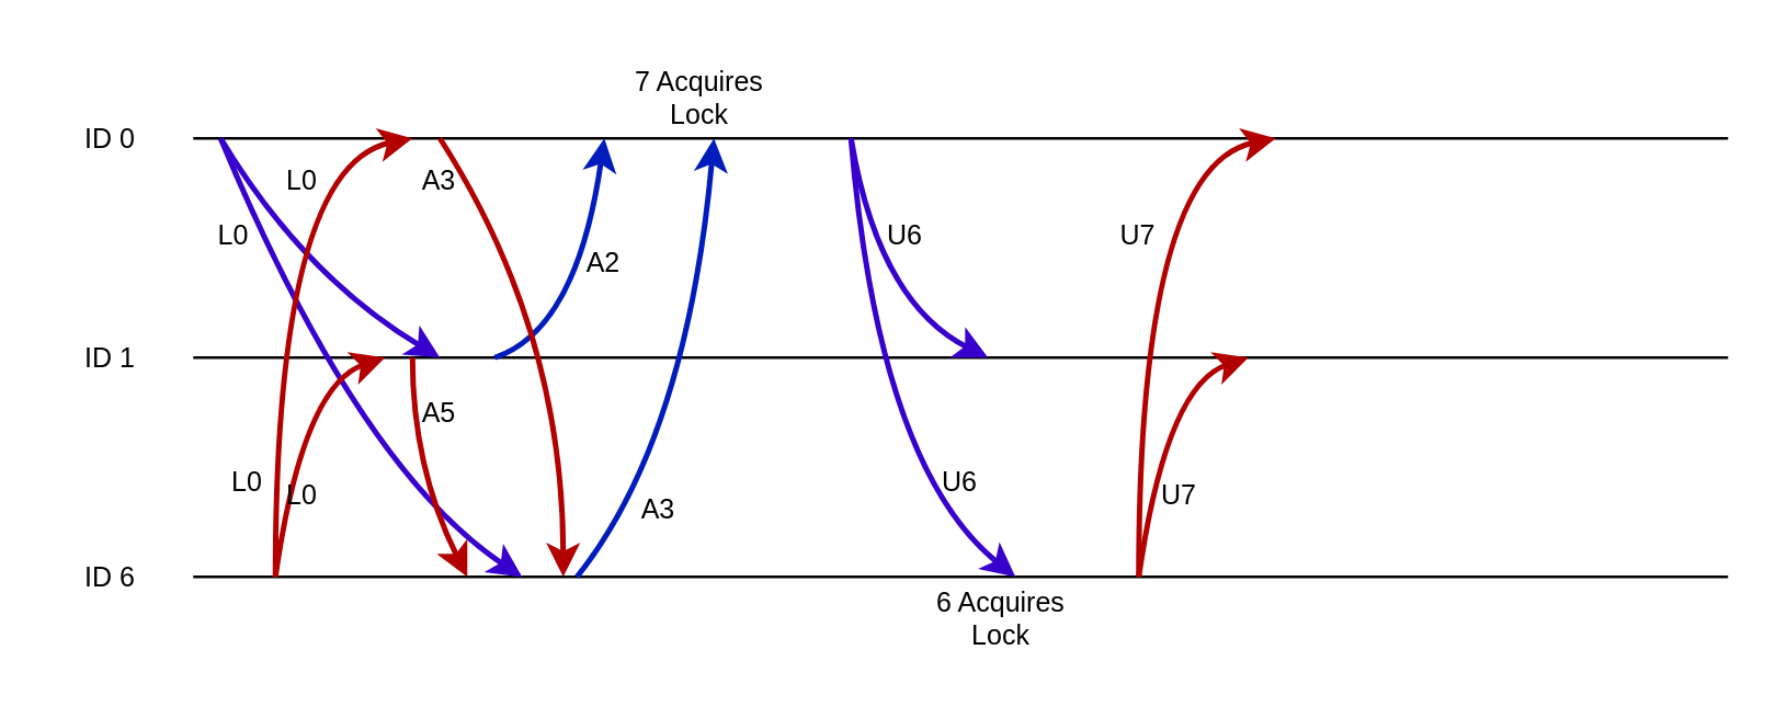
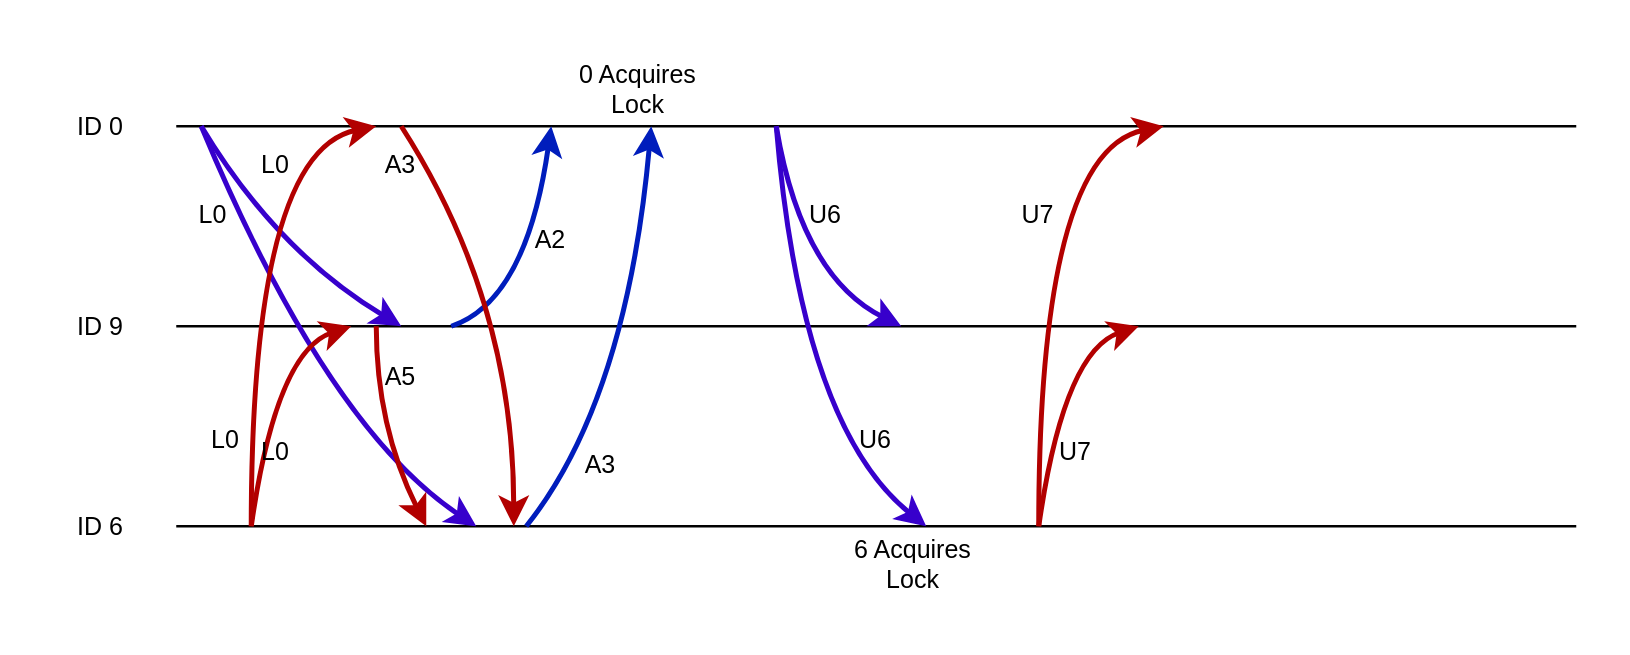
  <mxCell id="0" />
  <mxCell id="1" parent="0" />
  <mxCell id="2" value="" style="endArrow=none;html=1;" edge="1" parent="1"><mxGeometry width="50" height="50" relative="1" as="geometry"><mxPoint x="70" y="50" as="sourcePoint" /><mxPoint x="630" y="50" as="targetPoint" /></mxGeometry></mxCell>
  <mxCell id="3" value="" style="endArrow=none;html=1;" edge="1" parent="1"><mxGeometry width="50" height="50" relative="1" as="geometry"><mxPoint x="70" y="130" as="sourcePoint" /><mxPoint x="630" y="130" as="targetPoint" /></mxGeometry></mxCell>
  <mxCell id="4" value="" style="endArrow=none;html=1;" edge="1" parent="1"><mxGeometry width="50" height="50" relative="1" as="geometry"><mxPoint x="70" y="210" as="sourcePoint" /><mxPoint x="630" y="210" as="targetPoint" /></mxGeometry></mxCell>
  <mxCell id="5" value="" style="curved=1;endArrow=classic;strokeColor=#3700CC;strokeWidth=2;html=1;fontStyle=0" edge="1" parent="1"><mxGeometry width="50" height="50" relative="1" as="geometry"><mxPoint x="80" y="50" as="sourcePoint" /><mxPoint x="160" y="130" as="targetPoint" /><Array as="points"><mxPoint x="110" y="100" /><mxPoint x="160" y="130" /></Array></mxGeometry></mxCell>
  <mxCell id="6" value="" style="curved=1;endArrow=classic;html=1;strokeColor=#3700CC;strokeWidth=2;" edge="1" parent="1"><mxGeometry width="50" height="50" relative="1" as="geometry"><mxPoint x="80" y="50" as="sourcePoint" /><mxPoint x="190" y="210" as="targetPoint" /><Array as="points"><mxPoint x="130" y="170" /><mxPoint x="190" y="210" /></Array></mxGeometry></mxCell>
  <mxCell id="7" value="&lt;div style=&quot;font-size: 10px;&quot;&gt;L0&lt;/div&gt;" style="text;html=1;strokeColor=none;fillColor=none;align=center;verticalAlign=middle;whiteSpace=wrap;rounded=0;fontColor=#000000;fontSize=10;" vertex="1" parent="1"><mxGeometry x="100" y="60" width="20" height="10" as="geometry" /></mxCell>
  <mxCell id="8" value="L0" style="text;html=1;strokeColor=none;fillColor=none;align=center;verticalAlign=middle;whiteSpace=wrap;rounded=0;fontColor=#000000;fontSize=10;" vertex="1" parent="1"><mxGeometry x="75" y="80" width="20" height="10" as="geometry" /></mxCell>
  <mxCell id="9" value="" style="curved=1;endArrow=classic;strokeColor=#B20000;strokeWidth=2;html=1;fontStyle=0;fillColor=#e51400;" edge="1" parent="1"><mxGeometry width="50" height="50" relative="1" as="geometry"><mxPoint x="100" y="210" as="sourcePoint" /><mxPoint x="140" y="130" as="targetPoint" /><Array as="points"><mxPoint x="110" y="140" /><mxPoint x="140" y="130" /></Array></mxGeometry></mxCell>
  <mxCell id="10" value="" style="curved=1;endArrow=classic;strokeColor=#B20000;strokeWidth=2;html=1;fontStyle=0;fillColor=#e51400;" edge="1" parent="1"><mxGeometry width="50" height="50" relative="1" as="geometry"><mxPoint x="100" y="210" as="sourcePoint" /><mxPoint x="150" y="50" as="targetPoint" /><Array as="points"><mxPoint x="100" y="60" /><mxPoint x="150" y="50" /></Array></mxGeometry></mxCell>
  <mxCell id="11" value="L0" style="text;html=1;strokeColor=none;fillColor=none;align=center;verticalAlign=middle;whiteSpace=wrap;rounded=0;fontColor=#000000;fontSize=10;" vertex="1" parent="1"><mxGeometry x="80" y="170" width="20" height="10" as="geometry" /></mxCell>
  <mxCell id="12" value="L0" style="text;html=1;strokeColor=none;fillColor=none;align=center;verticalAlign=middle;whiteSpace=wrap;rounded=0;fontColor=#000000;fontSize=10;" vertex="1" parent="1"><mxGeometry x="95" y="170" width="30" height="20" as="geometry" /></mxCell>
  <mxCell id="13" value="" style="curved=1;endArrow=classic;strokeColor=#B20000;strokeWidth=2;html=1;fontStyle=0;fillColor=#e51400;" edge="1" parent="1"><mxGeometry width="50" height="50" relative="1" as="geometry"><mxPoint x="150" y="130" as="sourcePoint" /><mxPoint x="170" y="210" as="targetPoint" /><Array as="points"><mxPoint x="150" y="170" /><mxPoint x="170" y="210" /></Array></mxGeometry></mxCell>
  <mxCell id="14" value="&lt;div&gt;A5&lt;/div&gt;" style="text;html=1;strokeColor=none;fillColor=none;align=center;verticalAlign=middle;whiteSpace=wrap;rounded=0;fontSize=10;fontColor=#000000;" vertex="1" parent="1"><mxGeometry x="140" y="140" width="40" height="20" as="geometry" /></mxCell>
  <mxCell id="15" value="" style="curved=1;endArrow=classic;strokeColor=#001DBC;strokeWidth=2;html=1;fontStyle=0;fillColor=#0050ef;" edge="1" parent="1"><mxGeometry width="50" height="50" relative="1" as="geometry"><mxPoint x="180" y="130" as="sourcePoint" /><mxPoint x="220" y="50" as="targetPoint" /><Array as="points"><mxPoint x="210" y="120" /><mxPoint x="220" y="50" /></Array></mxGeometry></mxCell>
  <mxCell id="16" value="&lt;div&gt;A2&lt;/div&gt;" style="text;html=1;strokeColor=none;fillColor=none;align=center;verticalAlign=middle;whiteSpace=wrap;rounded=0;fontSize=10;fontColor=#000000;" vertex="1" parent="1"><mxGeometry x="210" y="90" width="20" height="10" as="geometry" /></mxCell>
  <mxCell id="17" value="" style="curved=1;endArrow=classic;strokeColor=#001DBC;strokeWidth=2;html=1;fontStyle=0;fillColor=#0050ef;" edge="1" parent="1"><mxGeometry width="50" height="50" relative="1" as="geometry"><mxPoint x="210" y="210" as="sourcePoint" /><mxPoint x="260" y="50" as="targetPoint" /><Array as="points"><mxPoint x="250" y="160" /><mxPoint x="260" y="50" /></Array></mxGeometry></mxCell>
  <mxCell id="18" value="&lt;div&gt;A3&lt;/div&gt;" style="text;html=1;strokeColor=none;fillColor=none;align=center;verticalAlign=middle;whiteSpace=wrap;rounded=0;fontSize=10;fontColor=#000000;" vertex="1" parent="1"><mxGeometry x="230" y="180" width="20" height="10" as="geometry" /></mxCell>
  <mxCell id="19" value="" style="curved=1;endArrow=classic;strokeColor=#B20000;strokeWidth=2;html=1;fontStyle=0;fillColor=#e51400;" edge="1" parent="1"><mxGeometry width="50" height="50" relative="1" as="geometry"><mxPoint x="160" y="50" as="sourcePoint" /><mxPoint x="205" y="210" as="targetPoint" /><Array as="points"><mxPoint x="205" y="120" /><mxPoint x="205" y="210" /></Array></mxGeometry></mxCell>
  <mxCell id="20" value="A3" style="text;html=1;strokeColor=none;fillColor=none;align=center;verticalAlign=middle;whiteSpace=wrap;rounded=0;fontColor=#000000;fontSize=10;" vertex="1" parent="1"><mxGeometry x="150" y="60" width="20" height="10" as="geometry" /></mxCell>
  <mxCell id="21" value="" style="curved=1;endArrow=classic;html=1;strokeColor=#3700CC;strokeWidth=2;" edge="1" parent="1"><mxGeometry width="50" height="50" relative="1" as="geometry"><mxPoint x="310" y="50" as="sourcePoint" /><mxPoint x="370" y="210" as="targetPoint" /><Array as="points"><mxPoint x="320" y="170" /><mxPoint x="370" y="210" /></Array></mxGeometry></mxCell>
  <mxCell id="22" value="" style="curved=1;endArrow=classic;html=1;strokeColor=#3700CC;strokeWidth=2;" edge="1" parent="1"><mxGeometry width="50" height="50" relative="1" as="geometry"><mxPoint x="310" y="50" as="sourcePoint" /><mxPoint x="360" y="130" as="targetPoint" /><Array as="points"><mxPoint x="320" y="110" /><mxPoint x="360" y="130" /></Array></mxGeometry></mxCell>
  <mxCell id="23" value="" style="curved=1;endArrow=classic;strokeColor=#B20000;strokeWidth=2;html=1;fontStyle=0;fillColor=#e51400;" edge="1" parent="1"><mxGeometry width="50" height="50" relative="1" as="geometry"><mxPoint x="415" y="210" as="sourcePoint" /><mxPoint x="465" y="50" as="targetPoint" /><Array as="points"><mxPoint x="415" y="60" /><mxPoint x="465" y="50" /></Array></mxGeometry></mxCell>
  <mxCell id="24" value="" style="curved=1;endArrow=classic;strokeColor=#B20000;strokeWidth=2;html=1;fontStyle=0;fillColor=#e51400;" edge="1" parent="1"><mxGeometry width="50" height="50" relative="1" as="geometry"><mxPoint x="415" y="210" as="sourcePoint" /><mxPoint x="455" y="130" as="targetPoint" /><Array as="points"><mxPoint x="425" y="140" /><mxPoint x="455" y="130" /></Array></mxGeometry></mxCell>
  <mxCell id="25" value="&lt;div&gt;U6&lt;/div&gt;" style="text;html=1;strokeColor=none;fillColor=none;align=center;verticalAlign=middle;whiteSpace=wrap;rounded=0;fontSize=10;fontColor=#000000;" vertex="1" parent="1"><mxGeometry x="320" y="80" width="20" height="10" as="geometry" /></mxCell>
  <mxCell id="26" value="&lt;div&gt;U6&lt;/div&gt;" style="text;html=1;strokeColor=none;fillColor=none;align=center;verticalAlign=middle;whiteSpace=wrap;rounded=0;fontSize=10;fontColor=#000000;" vertex="1" parent="1"><mxGeometry x="340" y="170" width="20" height="10" as="geometry" /></mxCell>
  <mxCell id="27" value="&lt;div&gt;U7&lt;/div&gt;" style="text;html=1;strokeColor=none;fillColor=none;align=center;verticalAlign=middle;whiteSpace=wrap;rounded=0;fontSize=10;fontColor=#000000;" vertex="1" parent="1"><mxGeometry x="420" y="175" width="20" height="10" as="geometry" /></mxCell>
  <mxCell id="28" value="&lt;div&gt;U7&lt;/div&gt;" style="text;html=1;strokeColor=none;fillColor=none;align=center;verticalAlign=middle;whiteSpace=wrap;rounded=0;fontSize=10;fontColor=#000000;" vertex="1" parent="1"><mxGeometry x="405" y="80" width="20" height="10" as="geometry" /></mxCell>
- <mxCell id="29" value="7 Acquires Lock" style="text;html=1;strokeColor=none;fillColor=none;align=center;verticalAlign=middle;whiteSpace=wrap;rounded=0;fontSize=10;fontColor=#000000;" vertex="1" parent="1"><mxGeometry x="230" y="20" width="50" height="30" as="geometry" /></mxCell>
+ <mxCell id="29" value="0 Acquires Lock" style="text;html=1;strokeColor=none;fillColor=none;align=center;verticalAlign=middle;whiteSpace=wrap;rounded=0;fontSize=10;fontColor=#000000;" vertex="1" parent="1"><mxGeometry x="230" y="20" width="50" height="30" as="geometry" /></mxCell>
  <mxCell id="30" value="6 Acquires Lock" style="text;html=1;strokeColor=none;fillColor=none;align=center;verticalAlign=middle;whiteSpace=wrap;rounded=0;fontSize=10;fontColor=#000000;" vertex="1" parent="1"><mxGeometry x="340" y="210" width="50" height="30" as="geometry" /></mxCell>
  <mxCell id="31" value="ID 0" style="text;html=1;strokeColor=none;fillColor=none;align=center;verticalAlign=middle;whiteSpace=wrap;rounded=0;fontSize=10;fontColor=#000000;" vertex="1" parent="1"><mxGeometry x="20" y="40" width="40" height="20" as="geometry" /></mxCell>
- <mxCell id="32" value="ID 1" style="text;html=1;strokeColor=none;fillColor=none;align=center;verticalAlign=middle;whiteSpace=wrap;rounded=0;fontSize=10;fontColor=#000000;" vertex="1" parent="1"><mxGeometry x="20" y="120" width="40" height="20" as="geometry" /></mxCell>
+ <mxCell id="32" value="ID 9" style="text;html=1;strokeColor=none;fillColor=none;align=center;verticalAlign=middle;whiteSpace=wrap;rounded=0;fontSize=10;fontColor=#000000;" vertex="1" parent="1"><mxGeometry x="20" y="120" width="40" height="20" as="geometry" /></mxCell>
  <mxCell id="33" value="ID 6" style="text;html=1;strokeColor=none;fillColor=none;align=center;verticalAlign=middle;whiteSpace=wrap;rounded=0;fontSize=10;fontColor=#000000;" vertex="1" parent="1"><mxGeometry x="20" y="200" width="40" height="20" as="geometry" /></mxCell>
